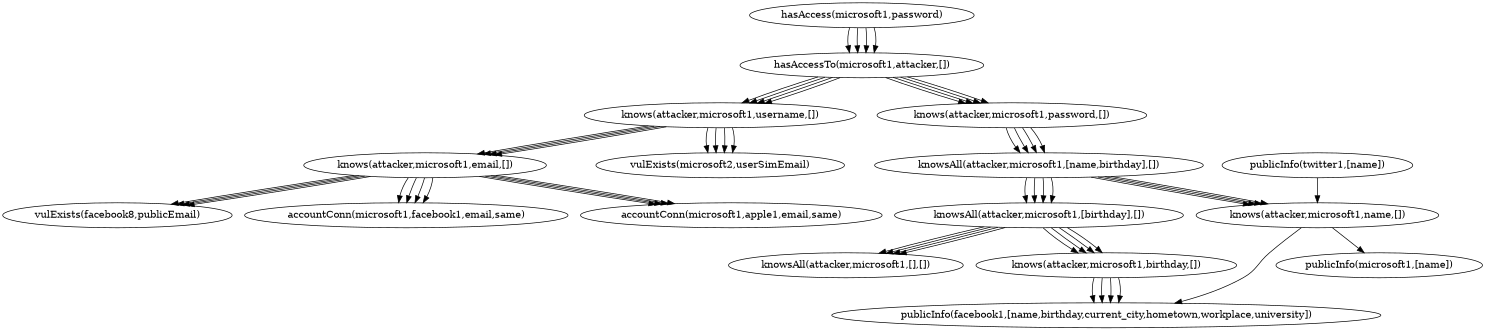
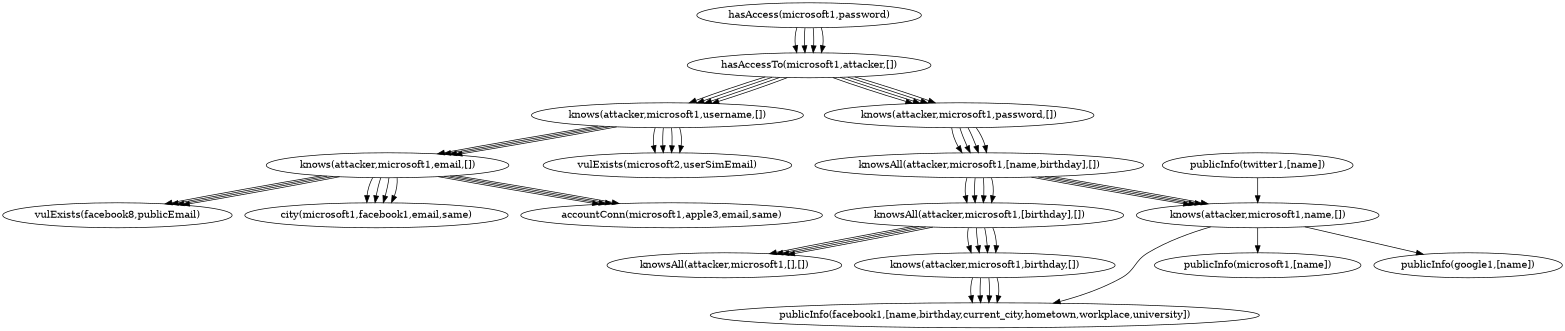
  digraph {
    n1 [label="hasAccess(microsoft1,password)"]
    "hasAccessTo(microsoft1,attacker,[])"
    "knows(attacker,microsoft1,username,[])"
    "knows(attacker,microsoft1,password,[])"
    "knows(attacker,microsoft1,email,[])"
    n6 [label="vulExists(microsoft2,userSimEmail)"]
    "knowsAll(attacker,microsoft1,[name,birthday],[])"
    n8 [label="vulExists(facebook8,publicEmail)"]
-   "accountConn(microsoft1,facebook1,email,same)"
-   "accountConn(microsoft1,apple1,email,same)"
+   "accountConn(microsoft1,facebook1,email,same)" [label="city(microsoft1,facebook1,email,same)"]
+   "accountConn(microsoft1,apple1,email,same)" [label="accountConn(microsoft1,apple3,email,same)"]
    "knowsAll(attacker,microsoft1,[birthday],[])"
    "knows(attacker,microsoft1,name,[])"
    "knowsAll(attacker,microsoft1,[],[])"
    "knows(attacker,microsoft1,birthday,[])"
    "publicInfo(facebook1,[name,birthday,current_city,hometown,workplace,university])"
    "publicInfo(microsoft1,[name])"
+   "publicInfo(google1,[name])"
    "publicInfo(twitter1,[name])"
    n1 -> "hasAccessTo(microsoft1,attacker,[])"
    n1 -> "hasAccessTo(microsoft1,attacker,[])"
    n1 -> "hasAccessTo(microsoft1,attacker,[])"
    n1 -> "hasAccessTo(microsoft1,attacker,[])"
    "hasAccessTo(microsoft1,attacker,[])" -> "knows(attacker,microsoft1,username,[])"
    "hasAccessTo(microsoft1,attacker,[])" -> "knows(attacker,microsoft1,username,[])"
    "hasAccessTo(microsoft1,attacker,[])" -> "knows(attacker,microsoft1,username,[])"
    "hasAccessTo(microsoft1,attacker,[])" -> "knows(attacker,microsoft1,username,[])"
    "hasAccessTo(microsoft1,attacker,[])" -> "knows(attacker,microsoft1,password,[])"
    "hasAccessTo(microsoft1,attacker,[])" -> "knows(attacker,microsoft1,password,[])"
    "hasAccessTo(microsoft1,attacker,[])" -> "knows(attacker,microsoft1,password,[])"
    "hasAccessTo(microsoft1,attacker,[])" -> "knows(attacker,microsoft1,password,[])"
    "knows(attacker,microsoft1,username,[])" -> "knows(attacker,microsoft1,email,[])"
    "knows(attacker,microsoft1,username,[])" -> "knows(attacker,microsoft1,email,[])"
    "knows(attacker,microsoft1,username,[])" -> "knows(attacker,microsoft1,email,[])"
    "knows(attacker,microsoft1,username,[])" -> "knows(attacker,microsoft1,email,[])"
    "knows(attacker,microsoft1,username,[])" -> n6
    "knows(attacker,microsoft1,username,[])" -> n6
    "knows(attacker,microsoft1,username,[])" -> n6
    "knows(attacker,microsoft1,username,[])" -> n6
    "knows(attacker,microsoft1,password,[])" -> "knowsAll(attacker,microsoft1,[name,birthday],[])"
    "knows(attacker,microsoft1,password,[])" -> "knowsAll(attacker,microsoft1,[name,birthday],[])"
    "knows(attacker,microsoft1,password,[])" -> "knowsAll(attacker,microsoft1,[name,birthday],[])"
    "knows(attacker,microsoft1,password,[])" -> "knowsAll(attacker,microsoft1,[name,birthday],[])"
    "knows(attacker,microsoft1,email,[])" -> n8
    "knows(attacker,microsoft1,email,[])" -> n8
    "knows(attacker,microsoft1,email,[])" -> n8
    "knows(attacker,microsoft1,email,[])" -> n8
    "knows(attacker,microsoft1,email,[])" -> "accountConn(microsoft1,facebook1,email,same)"
    "knows(attacker,microsoft1,email,[])" -> "accountConn(microsoft1,facebook1,email,same)"
    "knows(attacker,microsoft1,email,[])" -> "accountConn(microsoft1,facebook1,email,same)"
    "knows(attacker,microsoft1,email,[])" -> "accountConn(microsoft1,facebook1,email,same)"
    "knows(attacker,microsoft1,email,[])" -> "accountConn(microsoft1,apple1,email,same)"
    "knows(attacker,microsoft1,email,[])" -> "accountConn(microsoft1,apple1,email,same)"
    "knows(attacker,microsoft1,email,[])" -> "accountConn(microsoft1,apple1,email,same)"
    "knows(attacker,microsoft1,email,[])" -> "accountConn(microsoft1,apple1,email,same)"
    "knowsAll(attacker,microsoft1,[name,birthday],[])" -> "knowsAll(attacker,microsoft1,[birthday],[])"
    "knowsAll(attacker,microsoft1,[name,birthday],[])" -> "knowsAll(attacker,microsoft1,[birthday],[])"
    "knowsAll(attacker,microsoft1,[name,birthday],[])" -> "knowsAll(attacker,microsoft1,[birthday],[])"
    "knowsAll(attacker,microsoft1,[name,birthday],[])" -> "knowsAll(attacker,microsoft1,[birthday],[])"
    "knowsAll(attacker,microsoft1,[name,birthday],[])" -> "knows(attacker,microsoft1,name,[])"
    "knowsAll(attacker,microsoft1,[name,birthday],[])" -> "knows(attacker,microsoft1,name,[])"
    "knowsAll(attacker,microsoft1,[name,birthday],[])" -> "knows(attacker,microsoft1,name,[])"
    "knowsAll(attacker,microsoft1,[name,birthday],[])" -> "knows(attacker,microsoft1,name,[])"
    "knowsAll(attacker,microsoft1,[birthday],[])" -> "knowsAll(attacker,microsoft1,[],[])"
    "knowsAll(attacker,microsoft1,[birthday],[])" -> "knowsAll(attacker,microsoft1,[],[])"
    "knowsAll(attacker,microsoft1,[birthday],[])" -> "knowsAll(attacker,microsoft1,[],[])"
    "knowsAll(attacker,microsoft1,[birthday],[])" -> "knowsAll(attacker,microsoft1,[],[])"
    "knowsAll(attacker,microsoft1,[birthday],[])" -> "knows(attacker,microsoft1,birthday,[])"
    "knowsAll(attacker,microsoft1,[birthday],[])" -> "knows(attacker,microsoft1,birthday,[])"
    "knowsAll(attacker,microsoft1,[birthday],[])" -> "knows(attacker,microsoft1,birthday,[])"
    "knowsAll(attacker,microsoft1,[birthday],[])" -> "knows(attacker,microsoft1,birthday,[])"
    "knows(attacker,microsoft1,name,[])" -> "publicInfo(facebook1,[name,birthday,current_city,hometown,workplace,university])"
    "knows(attacker,microsoft1,name,[])" -> "publicInfo(microsoft1,[name])"
+   "knows(attacker,microsoft1,name,[])" -> "publicInfo(google1,[name])"
    "knows(attacker,microsoft1,birthday,[])" -> "publicInfo(facebook1,[name,birthday,current_city,hometown,workplace,university])"
    "knows(attacker,microsoft1,birthday,[])" -> "publicInfo(facebook1,[name,birthday,current_city,hometown,workplace,university])"
    "knows(attacker,microsoft1,birthday,[])" -> "publicInfo(facebook1,[name,birthday,current_city,hometown,workplace,university])"
    "knows(attacker,microsoft1,birthday,[])" -> "publicInfo(facebook1,[name,birthday,current_city,hometown,workplace,university])"
    "publicInfo(twitter1,[name])" -> "knows(attacker,microsoft1,name,[])"
  }
